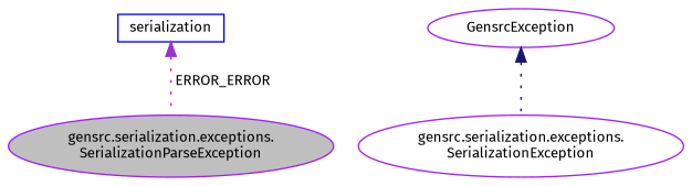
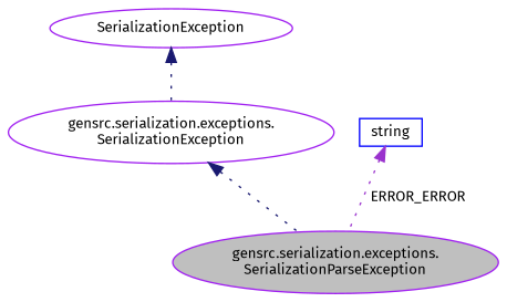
  digraph {
    fontname="Fira Sans"
    node [color=purple fillcolor=white fontname="Fira Sans" fontsize=10 shape=ellipse style=filled]
    edge [color=midnightblue dir=back fontname="Fira Sans" fontsize=10 labelfontname=Helvetica labelfontsize=10 style=dotted]
    n1 [fillcolor=grey75 fontcolor=black height=0.2 label="gensrc.serialization.exceptions.\lSerializationParseException" width=0.4]
    n2 [height=0.2 label="gensrc.serialization.exceptions.\lSerializationException" width=0.4]
-   n3 [height=0.2 label=GensrcException width=0.4]
-   n4 [color=blue height=0.2 label=serialization shape=box width=0.4]
+   n3 [height=0.2 label=SerializationException width=0.4]
+   n4 [color=blue height=0.2 label=string shape=box width=0.4]
+   n2 -> n1
    n3 -> n2
    n4 -> n1 [color=darkorchid3 label=" ERROR_ERROR"]
  }
